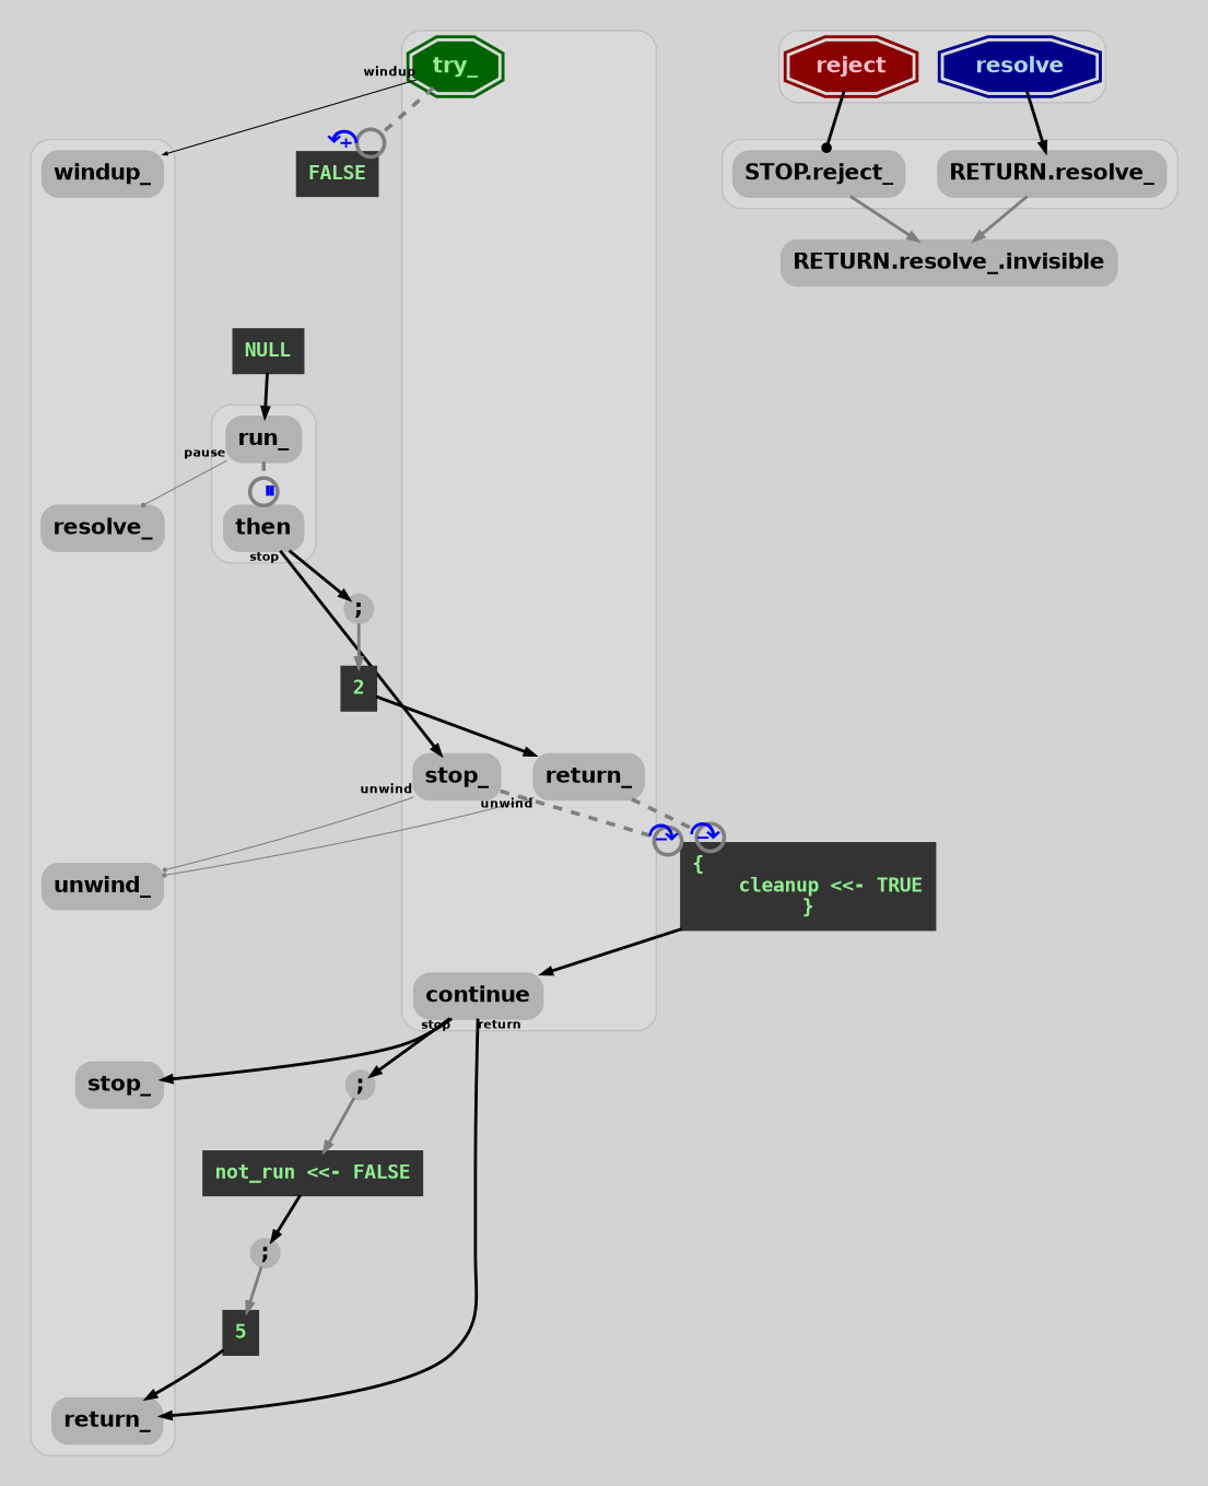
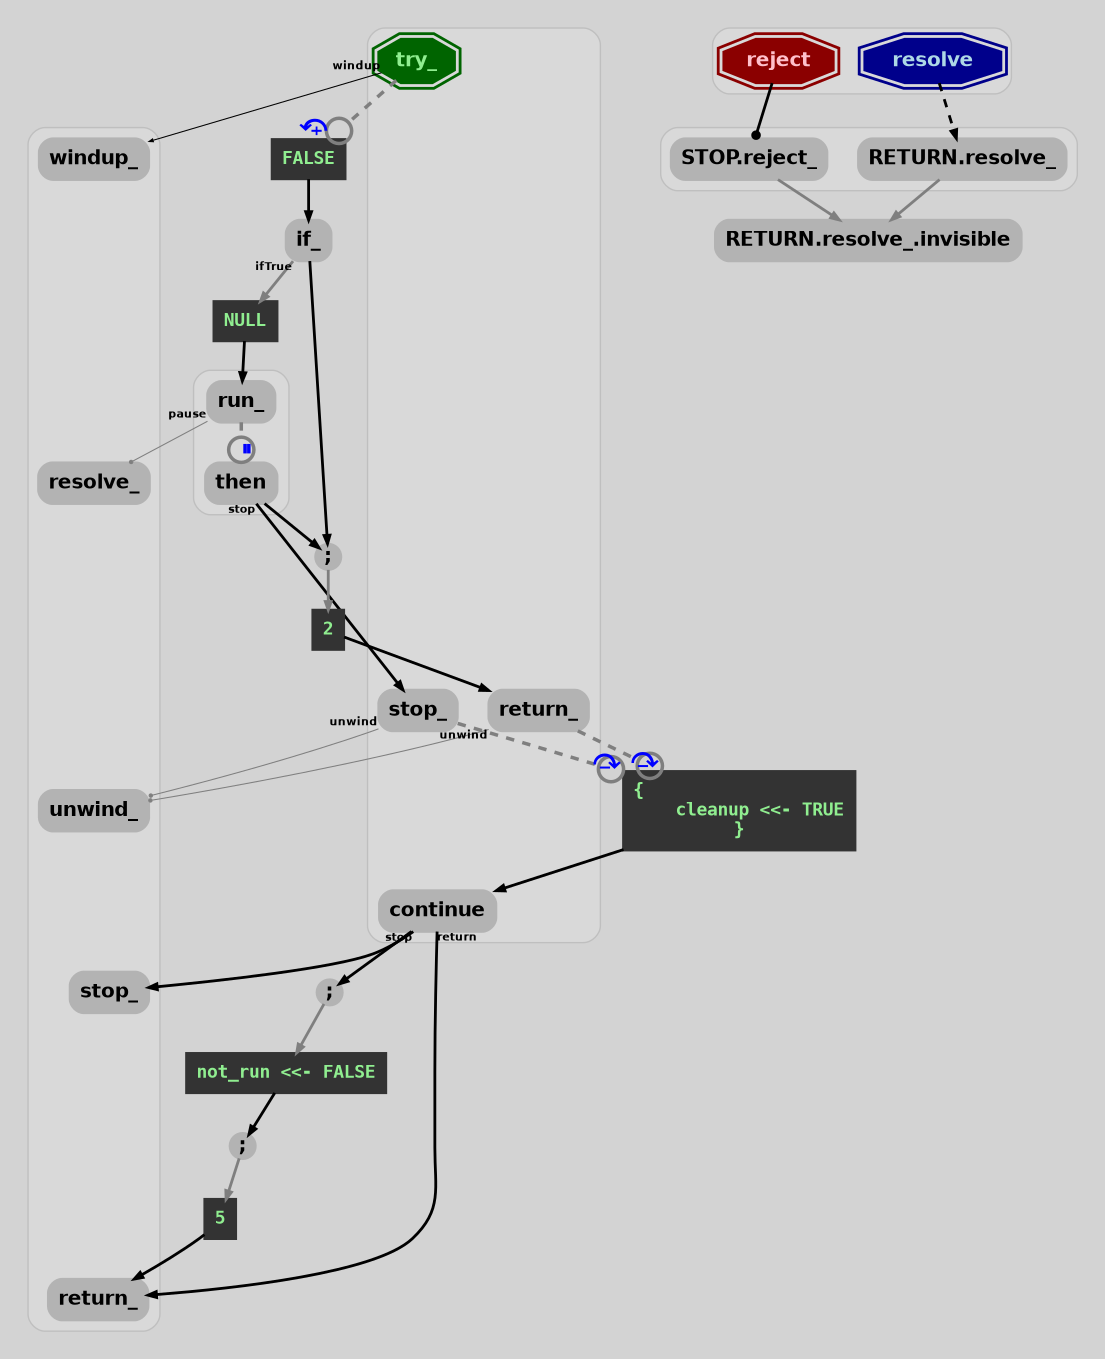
  digraph {
    bgcolor=lightgray
    clusterrank=local
    concentrate=false
    fontname="DejaVu Sans Mono Book"
    fontsize=14
    labeljust=l
    newrank=true
    nodesep=0.3
    packmode=clust
    rankdir=TB
    ranksep=0.4
    node [bgcolor=white color=gray70 fontname="DejaVu Sans Bold" margin="0.1,0.1" penwidth=2 shape=box style="filled,rounded"]
    edge [arrowhead=normal arrowsize=0.6 color=black concentrate=true fontname="DejaVu Sans Bold" fontsize=8 penwidth=2]
    n1 [height=0.2 label=run_ width=0.2]
    n2 [height=0.2 label=then width=0.2]
    n3 [height=0.2 label=resolve_ width=0.2]
    n4 [height=0.2 label=stop_ width=0.2]
    n5 [height=0.2 label=return_ width=0.2]
    n6 [height=0.2 label=unwind_ width=0.2]
    n7 [height=0.2 label=windup_ width=0.2]
    n8 [height=0.2 label=return_ width=0.2]
    n9 [height=0.2 label=continue width=0.2]
    n10 [height=0.2 label=stop_ width=0.2]
    n11 [color=darkgreen fixedsize=false fontcolor=lightgreen height=0.2 label=try_ margin="0,0" shape=doubleoctagon style=filled width=0.2]
    n12 [color=darkblue fixedsize=false fontcolor=lightblue height=0.2 label=resolve margin="0,0" shape=doubleoctagon style=filled width=0.2]
    n13 [color=darkred fixedsize=false fontcolor=pink height=0.2 label=reject margin="0,0" shape=doubleoctagon style=filled width=0.2]
    "RETURN.resolve_" [height=0.2 width=0.2]
    "STOP.reject_" [height=0.2 width=0.2]
    n16 [fixedsize=true height=0.25 label=";" shape=circle style=filled width=0.25]
    n17 [color=gray20 fontcolor=lightgreen fontname="DejaVu Sans Mono Bold" fontsize=13 height=0.2 label="{\l    cleanup <<- TRUE\l}" labeljust=l nojustify=true style=filled width=0.2]
    n18 [fixedsize=true height=0.25 label=";" shape=circle style=filled width=0.25]
    n19 [color=gray20 fontcolor=lightgreen fontname="DejaVu Sans Mono Bold" fontsize=13 height=0.2 label=FALSE labeljust=l nojustify=true style=filled width=0.2]
    "RETURN.resolve_.invisible" [height=0.2 width=0.2]
+   n21 [height=0.2 label=if_ width=0.2]
    n22 [color=gray20 fontcolor=lightgreen fontname="DejaVu Sans Mono Bold" fontsize=13 height=0.2 label=NULL labeljust=l nojustify=true style=filled width=0.2]
    n23 [color=gray20 fontcolor=lightgreen fontname="DejaVu Sans Mono Bold" fontsize=13 height=0.2 label=2 labeljust=l nojustify=true style=filled width=0.2]
    n24 [color=gray20 fontcolor=lightgreen fontname="DejaVu Sans Mono Bold" fontsize=13 height=0.2 label="not_run <<- FALSE" labeljust=l nojustify=true style=filled width=0.2]
    n25 [fixedsize=true height=0.25 label=";" shape=circle style=filled width=0.25]
    n26 [color=gray20 fontcolor=lightgreen fontname="DejaVu Sans Mono Bold" fontsize=13 height=0.2 label=5 labeljust=l nojustify=true style=filled width=0.2]
    subgraph cluster_1 {
      style=invis
      subgraph cluster_2 {
        bgcolor=gray85
        color=gray75
        penwidth=1
        shape=box
        style=rounded
        n1
        n2
      }
    }
    subgraph cluster_3 {
      style=invis
      subgraph cluster_4 {
        bgcolor=gray85
        color=gray75
        penwidth=1
        shape=box
        style=rounded
        n3
        n4
        n5
        n6
        n7
      }
    }
    subgraph cluster_5 {
      style=invis
      subgraph cluster_6 {
        bgcolor=gray85
        color=gray75
        penwidth=1
        shape=box
        style=rounded
        n8
        n9
        n10
        n11
      }
    }
    subgraph cluster_7 {
      style=invis
      subgraph cluster_8 {
        bgcolor=gray85
        color=gray75
        penwidth=1
        shape=box
        style=rounded
        n12
        n13
      }
    }
    subgraph cluster_9 {
      style=invis
      subgraph cluster_10 {
        bgcolor=gray85
        color=gray75
        penwidth=1
        shape=box
        style=rounded
        "RETURN.resolve_"
        "STOP.reject_"
      }
    }
    n1 -> n2 [arrowhead=odot arrowsize=2.25 color=gray50 concentrate=false constrain=false fontcolor=blue fontsize=15 headlabel="⏸" labelangle=0 labeldistance=0.8 penwidth=2.5 style=dashed taillabel=" "]
    n1 -> n3 [arrowhead=dot arrowsize=0.3 color=gray50 constrain=false penwidth=0.75 taillabel=pause]
    n2 -> n10 [taillabel=stop]
    n2 -> n16
    n8 -> n6 [arrowhead=dot arrowsize=0.3 color=gray50 constrain=false penwidth=0.75 taillabel=unwind]
    n8 -> n17 [arrowhead=odot arrowsize=2.25 color=gray50 concentrate=false constrain=false fontcolor=blue fontsize=20 headlabel="⤼" labelangle=0 labeldistance=0.9 penwidth=2.5 style=dashed taillabel=" "]
    n9 -> n4 [taillabel=stop]
    n9 -> n5 [taillabel=return]
    n9 -> n18
    n10 -> n6 [arrowhead=dot arrowsize=0.3 color=gray50 constrain=false penwidth=0.75 taillabel=unwind]
    n10 -> n17 [arrowhead=odot arrowsize=2.25 color=gray50 concentrate=false constrain=false fontcolor=blue fontsize=20 headlabel="⤼" labelangle=0 labeldistance=0.9 penwidth=2.5 style=dashed taillabel=" "]
    n11 -> n7 [arrowsize=0.3 constrain=false penwidth=0.75 taillabel=windup]
    n11 -> n19 [arrowhead=odot arrowsize=2.25 color=gray50 concentrate=false constrain=false fontcolor=blue fontsize=20 headlabel="⤽" labelangle=0 labeldistance=0.9 penwidth=2.5 style=dashed taillabel=" "]
-   n12 -> "RETURN.resolve_"
+   n12 -> "RETURN.resolve_" [style=dashed]
    n13 -> "STOP.reject_" [arrowhead=dot]
    "RETURN.resolve_" -> "RETURN.resolve_.invisible" [color=gray50]
    "STOP.reject_" -> "RETURN.resolve_.invisible" [color=gray50]
    n16 -> n23 [color=gray50]
    n17 -> n9
    n18 -> n24 [color=gray50]
+   n19 -> n21
+   n21 -> n16
+   n21 -> n22 [color=gray50 taillabel=ifTrue]
    n22 -> n1
    n23 -> n8
    n24 -> n25
    n25 -> n26 [color=gray50]
    n26 -> n5
  }
